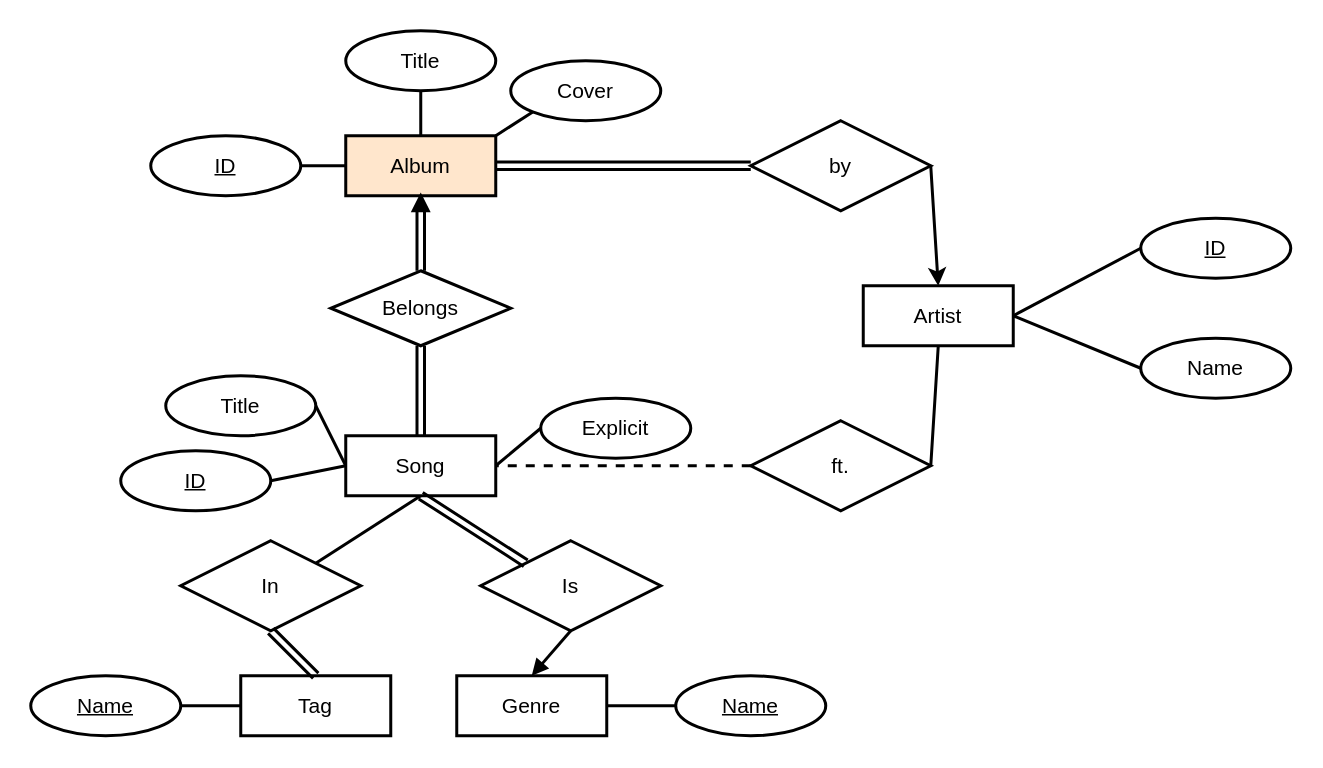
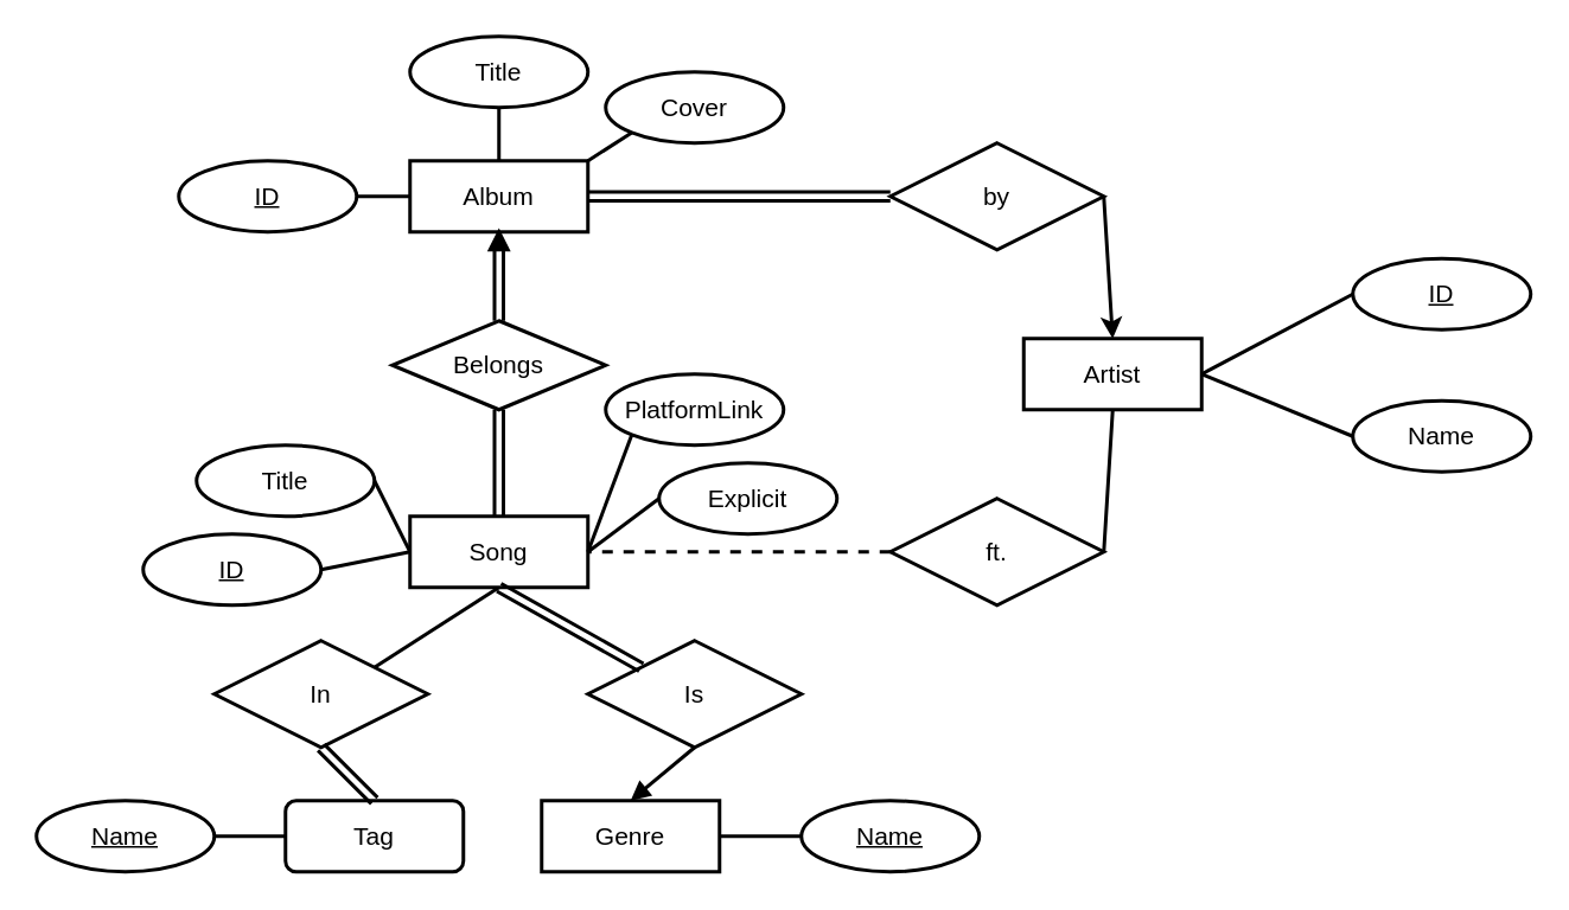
  <mxCell id="0" />
  <mxCell id="1" parent="0" />
  <mxCell id="2" style="edgeStyle=none;rounded=0;orthogonalLoop=1;jettySize=auto;html=1;exitX=0.5;exitY=0;exitDx=0;exitDy=0;entryX=0.5;entryY=1;entryDx=0;entryDy=0;endArrow=none;endFill=0;shape=link;strokeWidth=2;fontSize=14;" parent="1" source="4" target="15" edge="1"><mxGeometry relative="1" as="geometry" /></mxCell>
  <mxCell id="3" style="edgeStyle=none;rounded=0;orthogonalLoop=1;jettySize=auto;html=1;exitX=0.5;exitY=1;exitDx=0;exitDy=0;entryX=1;entryY=0;entryDx=0;entryDy=0;startArrow=none;startFill=0;endArrow=none;endFill=0;strokeWidth=2;fontSize=14;" parent="1" source="4" target="34" edge="1"><mxGeometry relative="1" as="geometry" /></mxCell>
  <mxCell id="4" value="Song" style="whiteSpace=wrap;html=1;align=center;strokeWidth=2;fontSize=14;" parent="1" vertex="1"><mxGeometry x="230" y="290" width="100" height="40" as="geometry" /></mxCell>
  <mxCell id="5" style="rounded=0;orthogonalLoop=1;jettySize=auto;html=1;exitX=1;exitY=0.5;exitDx=0;exitDy=0;entryX=0;entryY=0.5;entryDx=0;entryDy=0;endArrow=none;endFill=0;strokeWidth=2;fontSize=14;" parent="1" source="6" target="4" edge="1"><mxGeometry relative="1" as="geometry" /></mxCell>
  <mxCell id="6" value="ID" style="ellipse;whiteSpace=wrap;html=1;align=center;fontStyle=4;strokeWidth=2;fontSize=14;" parent="1" vertex="1"><mxGeometry x="80" y="300" width="100" height="40" as="geometry" /></mxCell>
  <mxCell id="7" style="rounded=0;orthogonalLoop=1;jettySize=auto;html=1;exitX=1;exitY=0.5;exitDx=0;exitDy=0;endArrow=none;endFill=0;strokeWidth=2;fontSize=14;" parent="1" source="8" edge="1"><mxGeometry relative="1" as="geometry"><mxPoint x="230" y="310" as="targetPoint" /></mxGeometry></mxCell>
  <mxCell id="8" value="Title" style="ellipse;whiteSpace=wrap;html=1;align=center;strokeWidth=2;fontSize=14;" parent="1" vertex="1"><mxGeometry x="110" y="250" width="100" height="40" as="geometry" /></mxCell>
  <mxCell id="9" style="edgeStyle=none;rounded=0;orthogonalLoop=1;jettySize=auto;html=1;exitX=0;exitY=0.5;exitDx=0;exitDy=0;entryX=1;entryY=0.5;entryDx=0;entryDy=0;endArrow=none;endFill=0;strokeWidth=2;fontSize=14;shape=link;" parent="1" source="39" target="13" edge="1"><mxGeometry relative="1" as="geometry"><mxPoint x="360" y="110" as="sourcePoint" /></mxGeometry></mxCell>
  <mxCell id="10" style="edgeStyle=none;rounded=0;orthogonalLoop=1;jettySize=auto;html=1;exitX=0;exitY=0.5;exitDx=0;exitDy=0;entryX=1;entryY=0.5;entryDx=0;entryDy=0;endArrow=none;endFill=0;strokeWidth=2;fontSize=14;dashed=1;" parent="1" source="37" target="4" edge="1"><mxGeometry relative="1" as="geometry"><mxPoint x="360" y="310" as="sourcePoint" /></mxGeometry></mxCell>
  <mxCell id="11" style="edgeStyle=none;rounded=0;orthogonalLoop=1;jettySize=auto;html=1;exitX=0;exitY=0.5;exitDx=0;exitDy=0;entryX=1;entryY=0.5;entryDx=0;entryDy=0;endArrow=none;endFill=0;strokeWidth=2;fontSize=14;" parent="1" source="13" target="16" edge="1"><mxGeometry relative="1" as="geometry" /></mxCell>
  <mxCell id="12" style="edgeStyle=none;rounded=0;orthogonalLoop=1;jettySize=auto;html=1;exitX=1;exitY=0;exitDx=0;exitDy=0;entryX=0;entryY=1;entryDx=0;entryDy=0;startArrow=none;startFill=0;endArrow=none;endFill=0;strokeWidth=2;fontSize=14;" parent="1" source="13" target="32" edge="1"><mxGeometry relative="1" as="geometry" /></mxCell>
- <mxCell id="13" value="Album" style="whiteSpace=wrap;html=1;align=center;strokeWidth=2;fontSize=14;fillColor=#ffe6cc;" parent="1" vertex="1"><mxGeometry x="230" y="90" width="100" height="40" as="geometry" /></mxCell>
+ <mxCell id="13" value="Album" style="whiteSpace=wrap;html=1;align=center;strokeWidth=2;fontSize=14;" parent="1" vertex="1"><mxGeometry x="230" y="90" width="100" height="40" as="geometry" /></mxCell>
  <mxCell id="14" style="edgeStyle=none;shape=link;rounded=0;orthogonalLoop=1;jettySize=auto;html=1;exitX=0.5;exitY=0;exitDx=0;exitDy=0;entryX=0;entryY=0.5;entryDx=0;entryDy=0;endArrow=none;endFill=0;strokeWidth=2;fontSize=14;" parent="1" source="15" target="19" edge="1"><mxGeometry relative="1" as="geometry" /></mxCell>
  <mxCell id="15" value="Belongs" style="shape=rhombus;perimeter=rhombusPerimeter;whiteSpace=wrap;html=1;align=center;strokeWidth=2;fontSize=14;" parent="1" vertex="1"><mxGeometry x="220" y="180" width="120" height="50" as="geometry" /></mxCell>
  <mxCell id="16" value="ID" style="ellipse;whiteSpace=wrap;html=1;align=center;fontStyle=4;strokeWidth=2;fontSize=14;" parent="1" vertex="1"><mxGeometry x="100" y="90" width="100" height="40" as="geometry" /></mxCell>
  <mxCell id="17" style="edgeStyle=none;rounded=0;orthogonalLoop=1;jettySize=auto;html=1;exitX=0.5;exitY=1;exitDx=0;exitDy=0;endArrow=none;endFill=0;entryX=0.5;entryY=0;entryDx=0;entryDy=0;strokeWidth=2;fontSize=14;" parent="1" source="18" target="13" edge="1"><mxGeometry relative="1" as="geometry"><mxPoint x="280" y="80" as="targetPoint" /></mxGeometry></mxCell>
  <mxCell id="18" value="Title" style="ellipse;whiteSpace=wrap;html=1;align=center;strokeWidth=2;fontSize=14;" parent="1" vertex="1"><mxGeometry x="230" y="20" width="100" height="40" as="geometry" /></mxCell>
  <mxCell id="19" value="" style="triangle;whiteSpace=wrap;html=1;rotation=-90;fillColor=#000000;strokeWidth=2;fontSize=14;" parent="1" vertex="1"><mxGeometry x="275" y="130" width="10" height="10" as="geometry" /></mxCell>
  <mxCell id="20" style="edgeStyle=none;rounded=0;orthogonalLoop=1;jettySize=auto;html=1;exitX=1;exitY=0.5;exitDx=0;exitDy=0;entryX=0;entryY=0.5;entryDx=0;entryDy=0;endArrow=none;endFill=0;strokeWidth=2;fontSize=14;" parent="1" source="22" target="28" edge="1"><mxGeometry relative="1" as="geometry" /></mxCell>
  <mxCell id="21" style="edgeStyle=none;rounded=0;orthogonalLoop=1;jettySize=auto;html=1;exitX=0.5;exitY=0;exitDx=0;exitDy=0;entryX=0.5;entryY=1;entryDx=0;entryDy=0;endArrow=none;endFill=0;startArrow=block;startFill=1;strokeWidth=2;fontSize=14;" parent="1" source="22" target="30" edge="1"><mxGeometry relative="1" as="geometry" /></mxCell>
  <mxCell id="22" value="Genre" style="whiteSpace=wrap;html=1;align=center;fillColor=none;strokeWidth=2;fontSize=14;" parent="1" vertex="1"><mxGeometry x="304" y="450" width="100" height="40" as="geometry" /></mxCell>
  <mxCell id="23" style="edgeStyle=none;rounded=0;orthogonalLoop=1;jettySize=auto;html=1;exitX=0;exitY=0.5;exitDx=0;exitDy=0;entryX=1;entryY=0.5;entryDx=0;entryDy=0;startArrow=none;startFill=0;endArrow=none;endFill=0;strokeWidth=2;fontSize=14;" parent="1" source="24" target="31" edge="1"><mxGeometry relative="1" as="geometry" /></mxCell>
- <mxCell id="24" value="Tag" style="whiteSpace=wrap;html=1;align=center;fillColor=none;strokeWidth=2;fontSize=14;" parent="1" vertex="1"><mxGeometry x="160" y="450" width="100" height="40" as="geometry" /></mxCell>
+ <mxCell id="24" value="Tag" style="whiteSpace=wrap;html=1;align=center;fillColor=none;strokeWidth=2;fontSize=14;rounded=1;" parent="1" vertex="1"><mxGeometry x="160" y="450" width="100" height="40" as="geometry" /></mxCell>
  <mxCell id="25" style="edgeStyle=none;rounded=0;orthogonalLoop=1;jettySize=auto;html=1;exitX=0;exitY=0.5;exitDx=0;exitDy=0;entryX=1;entryY=0.5;entryDx=0;entryDy=0;endArrow=none;endFill=0;strokeColor=none;strokeWidth=2;fontSize=14;" parent="1" source="27" target="4" edge="1"><mxGeometry relative="1" as="geometry" /></mxCell>
  <mxCell id="26" style="edgeStyle=none;rounded=0;orthogonalLoop=1;jettySize=auto;html=1;exitX=0;exitY=0.5;exitDx=0;exitDy=0;entryX=1;entryY=0.5;entryDx=0;entryDy=0;endArrow=none;endFill=0;strokeWidth=2;fontSize=14;" parent="1" source="27" target="4" edge="1"><mxGeometry relative="1" as="geometry" /></mxCell>
- <mxCell id="27" value="Explicit" style="ellipse;whiteSpace=wrap;html=1;align=center;fillColor=none;strokeWidth=2;fontSize=14;" parent="1" vertex="1"><mxGeometry x="360" y="265" width="100" height="40" as="geometry" /></mxCell>
+ <mxCell id="27" value="Explicit" style="ellipse;whiteSpace=wrap;html=1;align=center;fillColor=none;strokeWidth=2;fontSize=14;" parent="1" vertex="1"><mxGeometry x="370" y="260" width="100" height="40" as="geometry" /></mxCell>
  <mxCell id="28" value="Name" style="ellipse;whiteSpace=wrap;html=1;align=center;fontStyle=4;fillColor=none;strokeWidth=2;fontSize=14;" parent="1" vertex="1"><mxGeometry x="450" y="450" width="100" height="40" as="geometry" /></mxCell>
  <mxCell id="29" style="edgeStyle=none;rounded=0;orthogonalLoop=1;jettySize=auto;html=1;exitX=0;exitY=0;exitDx=0;exitDy=0;entryX=0.5;entryY=1;entryDx=0;entryDy=0;endArrow=none;endFill=0;shape=link;strokeWidth=2;fontSize=14;" parent="1" source="30" target="4" edge="1"><mxGeometry relative="1" as="geometry" /></mxCell>
- <mxCell id="30" value="Is" style="shape=rhombus;perimeter=rhombusPerimeter;whiteSpace=wrap;html=1;align=center;fillColor=none;strokeWidth=2;fontSize=14;" parent="1" vertex="1"><mxGeometry x="320" y="360" width="120" height="60" as="geometry" /></mxCell>
+ <mxCell id="30" value="Is" style="shape=rhombus;perimeter=rhombusPerimeter;whiteSpace=wrap;html=1;align=center;fillColor=none;strokeWidth=2;fontSize=14;" parent="1" vertex="1"><mxGeometry x="330" y="360" width="120" height="60" as="geometry" /></mxCell>
  <mxCell id="31" value="Name" style="ellipse;whiteSpace=wrap;html=1;align=center;fontStyle=4;fillColor=none;strokeWidth=2;fontSize=14;" parent="1" vertex="1"><mxGeometry x="20" y="450" width="100" height="40" as="geometry" /></mxCell>
  <mxCell id="32" value="Cover" style="ellipse;whiteSpace=wrap;html=1;align=center;fillColor=none;strokeWidth=2;fontSize=14;" parent="1" vertex="1"><mxGeometry x="340" y="40" width="100" height="40" as="geometry" /></mxCell>
  <mxCell id="33" style="edgeStyle=none;rounded=0;orthogonalLoop=1;jettySize=auto;html=1;exitX=0.5;exitY=1;exitDx=0;exitDy=0;entryX=0.5;entryY=0;entryDx=0;entryDy=0;startArrow=none;startFill=0;endArrow=none;endFill=0;shape=link;strokeWidth=2;fontSize=14;" parent="1" source="34" target="24" edge="1"><mxGeometry relative="1" as="geometry" /></mxCell>
  <mxCell id="34" value="In" style="shape=rhombus;perimeter=rhombusPerimeter;whiteSpace=wrap;html=1;align=center;fillColor=none;strokeWidth=2;fontSize=14;" parent="1" vertex="1"><mxGeometry x="120" y="360" width="120" height="60" as="geometry" /></mxCell>
+ <mxCell id="35" style="edgeStyle=none;rounded=0;orthogonalLoop=1;jettySize=auto;html=1;exitX=0;exitY=1;exitDx=0;exitDy=0;entryX=1;entryY=0.5;entryDx=0;entryDy=0;startArrow=none;startFill=0;endArrow=none;endFill=0;strokeWidth=2;fontSize=14;" parent="1" source="36" target="4" edge="1"><mxGeometry relative="1" as="geometry" /></mxCell>
+ <mxCell id="36" value="PlatformLink" style="ellipse;whiteSpace=wrap;html=1;align=center;fillColor=none;strokeWidth=2;fontSize=14;" parent="1" vertex="1"><mxGeometry x="340" y="210" width="100" height="40" as="geometry" /></mxCell>
  <mxCell id="37" value="ft." style="shape=rhombus;perimeter=rhombusPerimeter;whiteSpace=wrap;html=1;align=center;strokeWidth=2;fontSize=14;" vertex="1" parent="1"><mxGeometry x="500" y="280" width="120" height="60" as="geometry" /></mxCell>
  <mxCell id="38" style="rounded=0;orthogonalLoop=1;jettySize=auto;html=1;exitX=1;exitY=0.5;exitDx=0;exitDy=0;entryX=0.5;entryY=0;entryDx=0;entryDy=0;endArrow=classic;endFill=1;strokeWidth=2;fontSize=14;" edge="1" parent="1" source="39" target="43"><mxGeometry relative="1" as="geometry" /></mxCell>
  <mxCell id="39" value="by" style="shape=rhombus;perimeter=rhombusPerimeter;whiteSpace=wrap;html=1;align=center;strokeWidth=2;fontSize=14;" vertex="1" parent="1"><mxGeometry x="500" y="80" width="120" height="60" as="geometry" /></mxCell>
  <mxCell id="40" style="edgeStyle=none;rounded=0;orthogonalLoop=1;jettySize=auto;html=1;exitX=0.5;exitY=1;exitDx=0;exitDy=0;entryX=1;entryY=0.5;entryDx=0;entryDy=0;endArrow=none;endFill=0;strokeWidth=2;fontSize=14;" edge="1" parent="1" source="43" target="37"><mxGeometry relative="1" as="geometry" /></mxCell>
  <mxCell id="41" style="edgeStyle=none;rounded=0;orthogonalLoop=1;jettySize=auto;html=1;exitX=1;exitY=0.5;exitDx=0;exitDy=0;entryX=0;entryY=0.5;entryDx=0;entryDy=0;endArrow=none;endFill=0;strokeWidth=2;fontSize=14;" edge="1" parent="1" source="43" target="45"><mxGeometry relative="1" as="geometry" /></mxCell>
  <mxCell id="42" style="edgeStyle=none;rounded=0;orthogonalLoop=1;jettySize=auto;html=1;exitX=1;exitY=0.5;exitDx=0;exitDy=0;entryX=0;entryY=0.5;entryDx=0;entryDy=0;endArrow=none;endFill=0;strokeWidth=2;fontSize=14;" edge="1" parent="1" source="43" target="44"><mxGeometry relative="1" as="geometry" /></mxCell>
  <mxCell id="43" value="Artist" style="whiteSpace=wrap;html=1;align=center;strokeWidth=2;fontSize=14;" vertex="1" parent="1"><mxGeometry x="575" y="190" width="100" height="40" as="geometry" /></mxCell>
  <mxCell id="44" value="Name" style="ellipse;whiteSpace=wrap;html=1;align=center;strokeWidth=2;fontSize=14;" vertex="1" parent="1"><mxGeometry x="760" y="225" width="100" height="40" as="geometry" /></mxCell>
  <mxCell id="45" value="ID" style="ellipse;whiteSpace=wrap;html=1;align=center;fontStyle=4;strokeWidth=2;fontSize=14;" vertex="1" parent="1"><mxGeometry x="760" y="145" width="100" height="40" as="geometry" /></mxCell>
